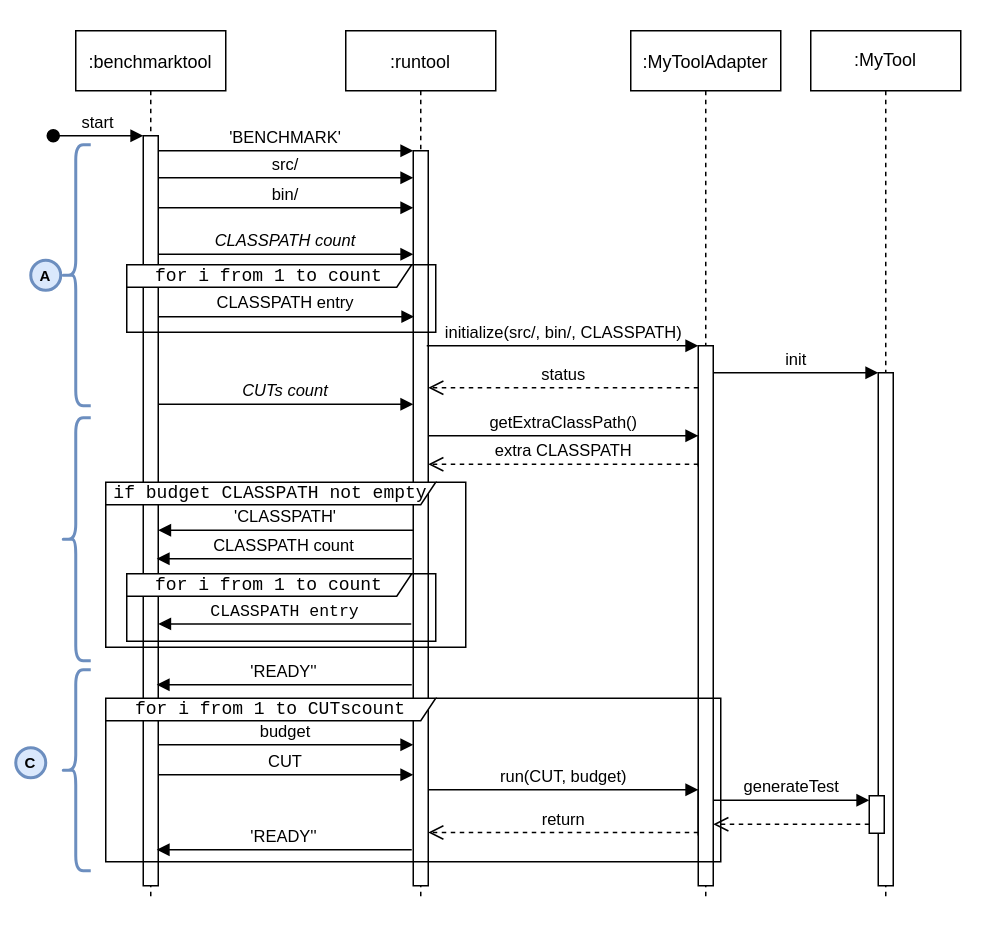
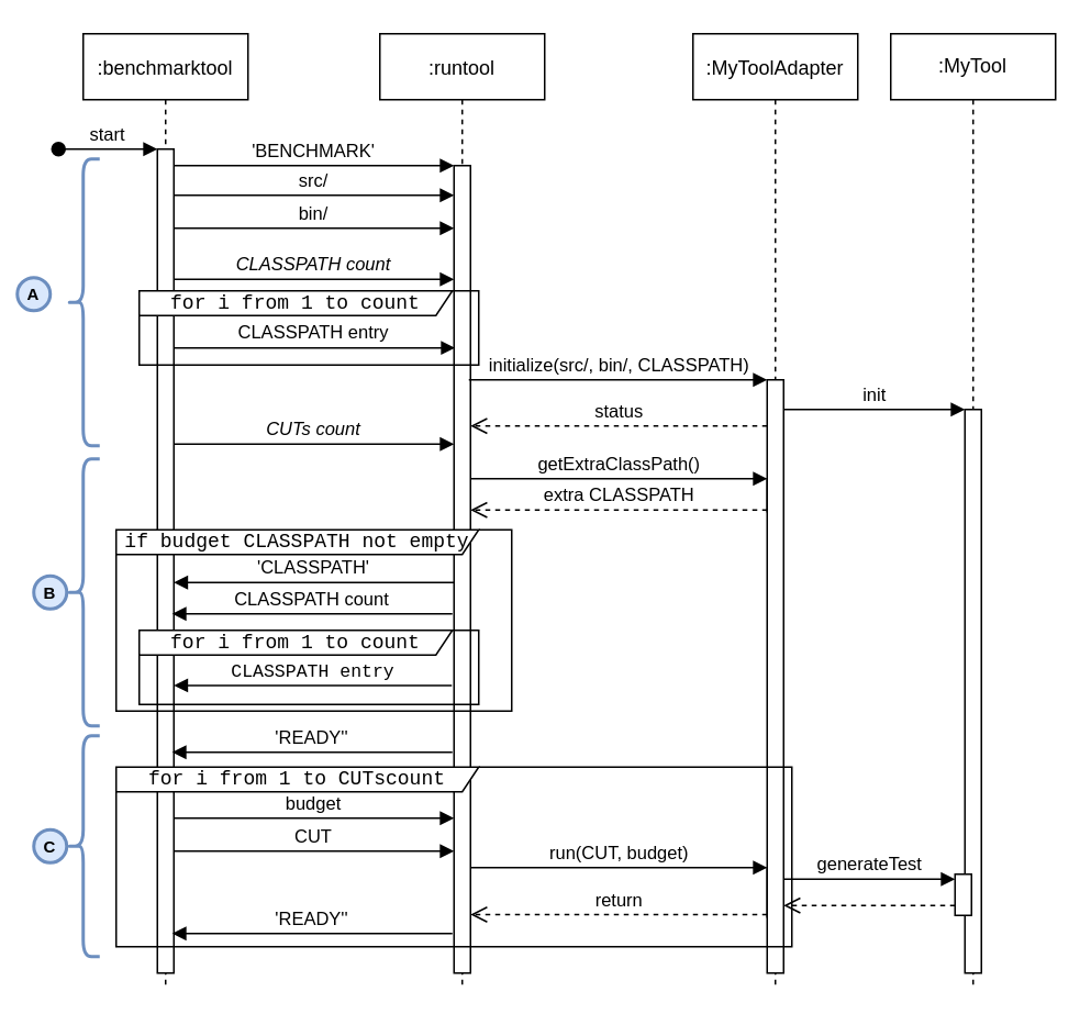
  <mxCell id="0" />
  <mxCell id="1" parent="0" />
  <mxCell id="2" value=":benchmarktool" style="shape=umlLifeline;perimeter=lifelinePerimeter;container=1;collapsible=0;recursiveResize=0;rounded=0;shadow=0;strokeWidth=1;" parent="1" vertex="1"><mxGeometry x="50" y="20" width="100" height="580" as="geometry" /></mxCell>
  <mxCell id="3" value="" style="points=[];perimeter=orthogonalPerimeter;rounded=0;shadow=0;strokeWidth=1;" parent="2" vertex="1"><mxGeometry x="45" y="70" width="10" height="500" as="geometry" /></mxCell>
  <mxCell id="4" value="start" style="verticalAlign=bottom;startArrow=oval;endArrow=block;startSize=8;shadow=0;strokeWidth=1;" parent="2" target="3" edge="1"><mxGeometry relative="1" as="geometry"><mxPoint x="-15" y="70" as="sourcePoint" /></mxGeometry></mxCell>
  <mxCell id="5" value=":runtool" style="shape=umlLifeline;perimeter=lifelinePerimeter;container=1;collapsible=0;recursiveResize=0;rounded=0;shadow=0;strokeWidth=1;" parent="1" vertex="1"><mxGeometry x="230" y="20" width="100" height="580" as="geometry" /></mxCell>
  <mxCell id="6" value="" style="points=[];perimeter=orthogonalPerimeter;rounded=0;shadow=0;strokeWidth=1;" parent="5" vertex="1"><mxGeometry x="45" y="80" width="10" height="490" as="geometry" /></mxCell>
  <mxCell id="7" value="for i from 1 to count" style="shape=umlFrame;whiteSpace=wrap;html=1;fontFamily=Courier New;width=190;height=15;" parent="5" vertex="1"><mxGeometry x="-146" y="362" width="206" height="45" as="geometry" /></mxCell>
  <mxCell id="8" value="'BENCHMARK'" style="verticalAlign=bottom;endArrow=block;entryX=0;entryY=0;shadow=0;strokeWidth=1;" parent="1" source="3" target="6" edge="1"><mxGeometry relative="1" as="geometry"><mxPoint x="205" y="100" as="sourcePoint" /></mxGeometry></mxCell>
  <mxCell id="9" value=":MyToolAdapter" style="shape=umlLifeline;perimeter=lifelinePerimeter;container=1;collapsible=0;recursiveResize=0;rounded=0;shadow=0;strokeWidth=1;" parent="1" vertex="1"><mxGeometry x="420" y="20" width="100" height="580" as="geometry" /></mxCell>
  <mxCell id="10" value="" style="html=1;points=[];perimeter=orthogonalPerimeter;fontFamily=Helvetica;" parent="9" vertex="1"><mxGeometry x="45" y="270" width="10" height="20" as="geometry" /></mxCell>
  <mxCell id="11" value="" style="html=1;points=[];perimeter=orthogonalPerimeter;fontFamily=Helvetica;" parent="9" vertex="1"><mxGeometry x="45" y="506" width="10" height="30" as="geometry" /></mxCell>
  <mxCell id="12" value="" style="html=1;points=[];perimeter=orthogonalPerimeter;fontFamily=Helvetica;" parent="9" vertex="1"><mxGeometry x="45" y="210" width="10" height="360" as="geometry" /></mxCell>
  <mxCell id="13" value="src/" style="verticalAlign=bottom;endArrow=block;shadow=0;strokeWidth=1;fontFamily=Helvetica;" parent="1" edge="1"><mxGeometry relative="1" as="geometry"><mxPoint x="105" y="118" as="sourcePoint" /><mxPoint x="275" y="118" as="targetPoint" /><Array as="points"><mxPoint x="210" y="118" /></Array></mxGeometry></mxCell>
  <mxCell id="14" value="bin/" style="verticalAlign=bottom;endArrow=block;shadow=0;strokeWidth=1;fontFamily=Helvetica;" parent="1" edge="1"><mxGeometry relative="1" as="geometry"><mxPoint x="105" y="138" as="sourcePoint" /><mxPoint x="275" y="138" as="targetPoint" /><Array as="points"><mxPoint x="215" y="138" /></Array></mxGeometry></mxCell>
  <mxCell id="15" value="CLASSPATH count" style="verticalAlign=bottom;endArrow=block;shadow=0;strokeWidth=1;fontFamily=Helvetica;fontStyle=2" parent="1" edge="1"><mxGeometry relative="1" as="geometry"><mxPoint x="105" y="169" as="sourcePoint" /><mxPoint x="275" y="169" as="targetPoint" /><Array as="points" /></mxGeometry></mxCell>
  <mxCell id="16" value="CLASSPATH entry" style="verticalAlign=bottom;endArrow=block;shadow=0;strokeWidth=1;fontFamily=Helvetica;fontStyle=0;entryX=0.067;entryY=0.332;entryDx=0;entryDy=0;entryPerimeter=0;" parent="1" edge="1"><mxGeometry relative="1" as="geometry"><mxPoint x="105" y="210.6" as="sourcePoint" /><mxPoint x="275.67" y="210.6" as="targetPoint" /><Array as="points" /></mxGeometry></mxCell>
  <mxCell id="17" value="CUTs count" style="verticalAlign=bottom;endArrow=block;shadow=0;strokeWidth=1;fontFamily=Helvetica;fontStyle=2" parent="1" edge="1"><mxGeometry relative="1" as="geometry"><mxPoint x="105" y="269" as="sourcePoint" /><mxPoint x="275" y="269" as="targetPoint" /><Array as="points" /></mxGeometry></mxCell>
  <mxCell id="18" value="'CLASSPATH'" style="verticalAlign=bottom;endArrow=block;shadow=0;strokeWidth=1;fontFamily=Helvetica;fontStyle=0;" parent="1" edge="1"><mxGeometry relative="1" as="geometry"><mxPoint x="275" y="353" as="sourcePoint" /><mxPoint x="105" y="353" as="targetPoint" /><Array as="points" /></mxGeometry></mxCell>
  <mxCell id="19" value="CLASSPATH count" style="verticalAlign=bottom;endArrow=block;shadow=0;strokeWidth=1;fontFamily=Helvetica;fontStyle=0;" parent="1" edge="1"><mxGeometry relative="1" as="geometry"><mxPoint x="274" y="372" as="sourcePoint" /><mxPoint x="104" y="372" as="targetPoint" /><Array as="points" /></mxGeometry></mxCell>
  <mxCell id="20" value="CLASSPATH entry" style="verticalAlign=bottom;endArrow=block;shadow=0;strokeWidth=1;fontFamily=Courier New;fontStyle=0;exitX=-0.133;exitY=0.659;exitDx=0;exitDy=0;exitPerimeter=0;" parent="1" edge="1"><mxGeometry relative="1" as="geometry"><mxPoint x="273.67" y="415.42" as="sourcePoint" /><mxPoint x="105" y="415.42" as="targetPoint" /><Array as="points" /></mxGeometry></mxCell>
  <mxCell id="21" value="initialize(src/, bin/, CLASSPATH)" style="html=1;verticalAlign=bottom;endArrow=block;entryX=0;entryY=0;fontFamily=Helvetica;" parent="1" target="12" edge="1"><mxGeometry relative="1" as="geometry"><mxPoint x="284" y="230" as="sourcePoint" /></mxGeometry></mxCell>
  <mxCell id="22" value="status" style="html=1;verticalAlign=bottom;endArrow=open;dashed=1;endSize=8;fontFamily=Helvetica;" parent="1" source="12" edge="1"><mxGeometry relative="1" as="geometry"><mxPoint x="285" y="258" as="targetPoint" /></mxGeometry></mxCell>
  <mxCell id="23" value="'READY''" style="verticalAlign=bottom;endArrow=block;shadow=0;strokeWidth=1;fontFamily=Helvetica;fontStyle=0;" parent="1" edge="1"><mxGeometry relative="1" as="geometry"><mxPoint x="274" y="456" as="sourcePoint" /><mxPoint x="104" y="456" as="targetPoint" /><Array as="points" /></mxGeometry></mxCell>
  <mxCell id="24" value="getExtraClassPath()" style="html=1;verticalAlign=bottom;endArrow=block;entryX=0;entryY=0;fontFamily=Helvetica;" parent="1" source="6" target="10" edge="1"><mxGeometry relative="1" as="geometry"><mxPoint x="395" y="290" as="sourcePoint" /></mxGeometry></mxCell>
  <mxCell id="25" value="extra CLASSPATH" style="html=1;verticalAlign=bottom;endArrow=open;dashed=1;endSize=8;exitX=0;exitY=0.95;fontFamily=Helvetica;" parent="1" source="10" target="6" edge="1"><mxGeometry relative="1" as="geometry"><mxPoint x="330" y="309" as="targetPoint" /></mxGeometry></mxCell>
  <mxCell id="26" value="for i from 1 to count" style="shape=umlFrame;whiteSpace=wrap;html=1;fontFamily=Courier New;width=190;height=15;" parent="1" vertex="1"><mxGeometry x="84" y="176" width="206" height="45" as="geometry" /></mxCell>
  <mxCell id="27" value="if budget CLASSPATH not empty" style="shape=umlFrame;whiteSpace=wrap;html=1;fontFamily=Courier New;width=220;height=15;" parent="1" vertex="1"><mxGeometry x="70" y="321" width="240" height="110" as="geometry" /></mxCell>
  <mxCell id="28" value="'READY''" style="verticalAlign=bottom;endArrow=block;shadow=0;strokeWidth=1;fontFamily=Helvetica;fontStyle=0;" parent="1" edge="1"><mxGeometry relative="1" as="geometry"><mxPoint x="274" y="566" as="sourcePoint" /><mxPoint x="104" y="566" as="targetPoint" /><Array as="points" /></mxGeometry></mxCell>
  <mxCell id="29" value="budget" style="verticalAlign=bottom;endArrow=block;shadow=0;strokeWidth=1;fontFamily=Helvetica;fontStyle=0" parent="1" edge="1"><mxGeometry relative="1" as="geometry"><mxPoint x="105" y="496" as="sourcePoint" /><mxPoint x="275" y="496" as="targetPoint" /><Array as="points" /></mxGeometry></mxCell>
  <mxCell id="30" value="CUT" style="verticalAlign=bottom;endArrow=block;shadow=0;strokeWidth=1;fontFamily=Helvetica;fontStyle=0" parent="1" edge="1"><mxGeometry relative="1" as="geometry"><mxPoint x="105" y="516" as="sourcePoint" /><mxPoint x="275" y="516" as="targetPoint" /><Array as="points" /></mxGeometry></mxCell>
  <mxCell id="31" value="run(CUT, budget)" style="html=1;verticalAlign=bottom;endArrow=block;entryX=0;entryY=0;fontFamily=Helvetica;" parent="1" target="11" edge="1"><mxGeometry relative="1" as="geometry"><mxPoint x="285" y="526" as="sourcePoint" /></mxGeometry></mxCell>
  <mxCell id="32" value="return" style="html=1;verticalAlign=bottom;endArrow=open;dashed=1;endSize=8;exitX=0;exitY=0.95;fontFamily=Helvetica;" parent="1" source="11" edge="1"><mxGeometry relative="1" as="geometry"><mxPoint x="285" y="554.5" as="targetPoint" /></mxGeometry></mxCell>
- <mxCell id="33" value="&lt;span style=&quot;font-size: 10px&quot;&gt;A&lt;/span&gt;" style="ellipse;whiteSpace=wrap;html=1;aspect=fixed;strokeWidth=2;fillColor=#dae8fc;fontFamily=Helvetica;strokeColor=#6c8ebf;fontSize=10;fontStyle=1;spacing=0;" parent="1" vertex="1"><mxGeometry x="20" y="173" width="20" height="20" as="geometry" /></mxCell>
- <mxCell id="35" value="&lt;span style=&quot;font-size: 10px&quot;&gt;C&lt;/span&gt;" style="ellipse;whiteSpace=wrap;html=1;aspect=fixed;strokeWidth=2;fillColor=#dae8fc;fontFamily=Helvetica;strokeColor=#6c8ebf;fontSize=10;fontStyle=1;spacing=0;" parent="1" vertex="1"><mxGeometry x="10" y="498" width="20" height="20" as="geometry" /></mxCell>
+ <mxCell id="33" value="&lt;span style=&quot;font-size: 10px&quot;&gt;A&lt;/span&gt;" style="ellipse;whiteSpace=wrap;html=1;aspect=fixed;strokeWidth=2;fillColor=#dae8fc;fontFamily=Helvetica;strokeColor=#6c8ebf;fontSize=10;fontStyle=1;spacing=0;" parent="1" vertex="1"><mxGeometry x="10" y="168" width="20" height="20" as="geometry" /></mxCell>
+ <mxCell id="34" value="&lt;span style=&quot;font-size: 10px&quot;&gt;B&lt;/span&gt;" style="ellipse;whiteSpace=wrap;html=1;aspect=fixed;strokeWidth=2;fillColor=#dae8fc;fontFamily=Helvetica;strokeColor=#6c8ebf;fontSize=10;fontStyle=1;spacing=0;" parent="1" vertex="1"><mxGeometry x="20" y="349" width="20" height="20" as="geometry" /></mxCell>
+ <mxCell id="35" value="&lt;span style=&quot;font-size: 10px&quot;&gt;C&lt;/span&gt;" style="ellipse;whiteSpace=wrap;html=1;aspect=fixed;strokeWidth=2;fillColor=#dae8fc;fontFamily=Helvetica;strokeColor=#6c8ebf;fontSize=10;fontStyle=1;spacing=0;" parent="1" vertex="1"><mxGeometry x="20" y="503" width="20" height="20" as="geometry" /></mxCell>
  <mxCell id="36" value="" style="shape=curlyBracket;whiteSpace=wrap;html=1;rounded=1;fontFamily=Helvetica;size=0.5;fillColor=#dae8fc;strokeColor=#6c8ebf;strokeWidth=2;" parent="1" vertex="1"><mxGeometry x="40" y="96" width="20" height="174" as="geometry" /></mxCell>
  <mxCell id="37" value="" style="shape=curlyBracket;whiteSpace=wrap;html=1;rounded=1;fontFamily=Helvetica;size=0.5;fillColor=#dae8fc;strokeColor=#6c8ebf;strokeWidth=2;" parent="1" vertex="1"><mxGeometry x="40" y="278" width="20" height="162" as="geometry" /></mxCell>
  <mxCell id="38" value="" style="shape=curlyBracket;whiteSpace=wrap;html=1;rounded=1;fontFamily=Helvetica;size=0.5;fillColor=#dae8fc;strokeColor=#6c8ebf;strokeWidth=2;" parent="1" vertex="1"><mxGeometry x="40" y="446" width="20" height="134" as="geometry" /></mxCell>
  <mxCell id="39" value=":MyTool" style="shape=umlLifeline;perimeter=lifelinePerimeter;whiteSpace=wrap;html=1;container=1;collapsible=0;recursiveResize=0;outlineConnect=0;" vertex="1" parent="1"><mxGeometry x="540" y="20" width="100" height="580" as="geometry" /></mxCell>
  <mxCell id="40" value="" style="html=1;points=[];perimeter=orthogonalPerimeter;fontFamily=Helvetica;" vertex="1" parent="39"><mxGeometry x="45" y="228" width="10" height="342" as="geometry" /></mxCell>
  <mxCell id="41" value="" style="html=1;points=[];perimeter=orthogonalPerimeter;fontFamily=Helvetica;" vertex="1" parent="39"><mxGeometry x="39" y="510" width="10" height="25" as="geometry" /></mxCell>
  <mxCell id="42" value="init" style="html=1;verticalAlign=bottom;endArrow=block;entryX=0;entryY=0;fontFamily=Helvetica;" edge="1" parent="1" target="40" source="12"><mxGeometry relative="1" as="geometry"><mxPoint x="490" y="248" as="sourcePoint" /></mxGeometry></mxCell>
  <mxCell id="43" value="generateTest" style="html=1;verticalAlign=bottom;endArrow=block;fontFamily=Helvetica;" edge="1" parent="1" target="41"><mxGeometry relative="1" as="geometry"><mxPoint x="475" y="533" as="sourcePoint" /><mxPoint x="579" y="533" as="targetPoint" /></mxGeometry></mxCell>
  <mxCell id="44" value="" style="html=1;verticalAlign=bottom;endArrow=open;dashed=1;endSize=8;fontFamily=Helvetica;" edge="1" parent="1"><mxGeometry relative="1" as="geometry"><mxPoint x="475" y="549" as="targetPoint" /><mxPoint x="579" y="549" as="sourcePoint" /></mxGeometry></mxCell>
  <mxCell id="45" value="for i from 1 to CUTscount" style="shape=umlFrame;whiteSpace=wrap;html=1;fontFamily=Courier New;width=220;height=15;" parent="1" vertex="1"><mxGeometry x="70" y="465" width="410" height="109" as="geometry" /></mxCell>
